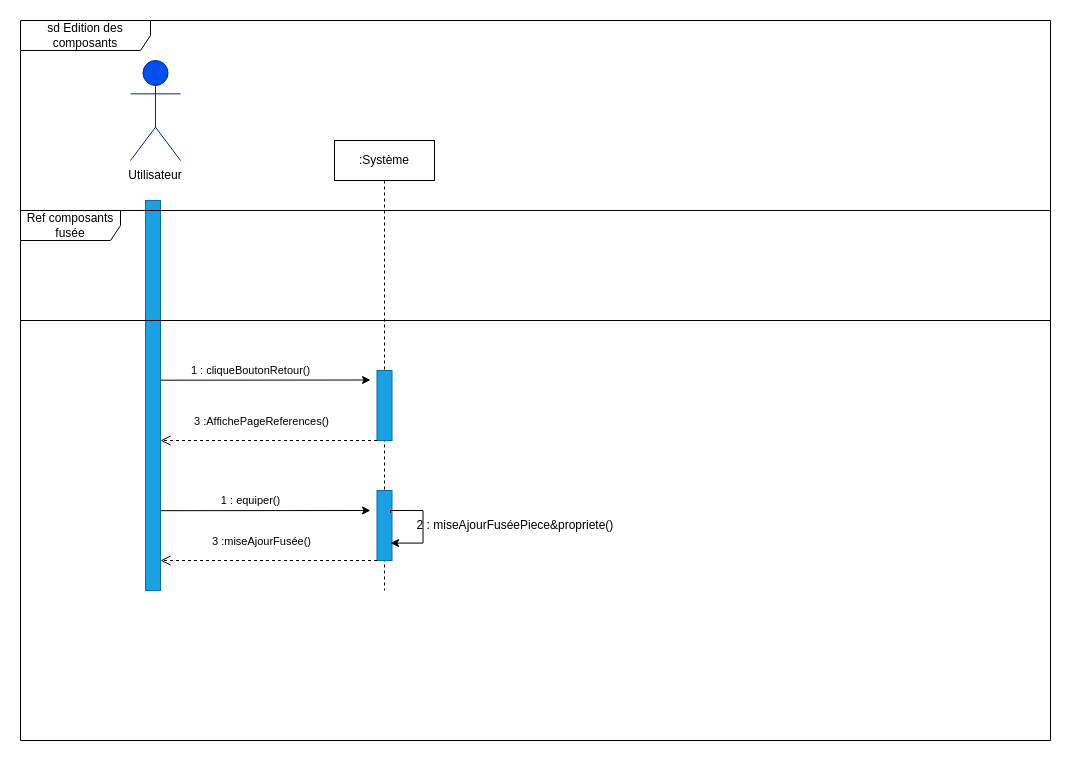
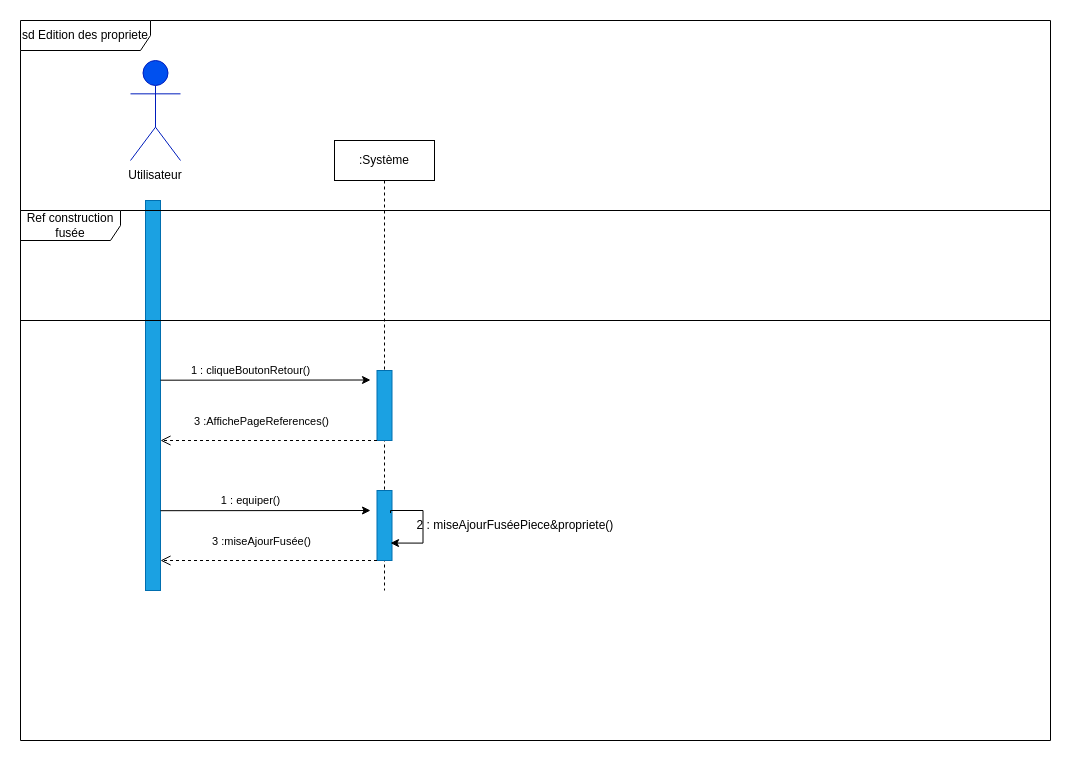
  <mxCell id="0" />
  <mxCell id="1" parent="0" />
- <mxCell id="2" value="sd Edition des composants" style="shape=umlFrame;whiteSpace=wrap;html=1;width=130;height=30;" parent="1" vertex="1"><mxGeometry y="20" width="1030" height="720" as="geometry" x="20" /></mxCell>
+ <mxCell id="2" value="sd Edition des propriete" style="shape=umlFrame;whiteSpace=wrap;html=1;width=130;height=30;" parent="1" vertex="1"><mxGeometry y="20" width="1030" height="720" as="geometry" x="20" /></mxCell>
  <mxCell id="3" value="&lt;b&gt;Utilisateur&lt;/b&gt;" style="shape=umlActor;verticalLabelPosition=bottom;verticalAlign=top;html=1;fillColor=#0050ef;fontColor=#ffffff;strokeColor=#001DBC;" parent="1" vertex="1"><mxGeometry x="130" y="60" width="50" height="100" as="geometry" /></mxCell>
  <mxCell id="4" value="Utilisateur" style="text;html=1;strokeColor=none;fillColor=none;align=center;verticalAlign=middle;whiteSpace=wrap;rounded=0;" parent="1" vertex="1"><mxGeometry x="125" y="160" width="60" height="30" as="geometry" /></mxCell>
  <mxCell id="5" value=":Système" style="shape=umlLifeline;perimeter=lifelinePerimeter;whiteSpace=wrap;html=1;container=1;collapsible=0;recursiveResize=0;outlineConnect=0;" parent="1" vertex="1"><mxGeometry x="334" y="140" width="100" height="450" as="geometry" /></mxCell>
  <mxCell id="6" value="" style="rounded=0;whiteSpace=wrap;html=1;fillColor=#1ba1e2;fontColor=#ffffff;strokeColor=#006EAF;" parent="5" vertex="1"><mxGeometry x="42.5" y="350" width="15" height="70" as="geometry" /></mxCell>
  <mxCell id="7" value="" style="rounded=0;whiteSpace=wrap;html=1;fillColor=#1ba1e2;fontColor=#ffffff;strokeColor=#006EAF;" vertex="1" parent="5"><mxGeometry x="42.5" y="230" width="15" height="70" as="geometry" /></mxCell>
  <mxCell id="8" value="" style="rounded=0;whiteSpace=wrap;html=1;fillColor=#1ba1e2;fontColor=#ffffff;strokeColor=#006EAF;" parent="1" vertex="1"><mxGeometry x="145" y="200" width="15" height="390" as="geometry" /></mxCell>
  <mxCell id="9" value="2 : miseAjourFuséePiece&amp;amp;propriete()" style="text;html=1;strokeColor=none;fillColor=none;align=center;verticalAlign=middle;whiteSpace=wrap;rounded=0;" parent="1" vertex="1"><mxGeometry x="410" y="510" width="210" height="30" as="geometry" /></mxCell>
- <mxCell id="10" value="Ref composants fusée" style="shape=umlFrame;whiteSpace=wrap;html=1;width=100;height=30;fillStyle=auto;sketch=0;shadow=0;" vertex="1" parent="1"><mxGeometry y="210" width="1030" height="110" as="geometry" x="20" /></mxCell>
+ <mxCell id="10" value="Ref construction fusée" style="shape=umlFrame;whiteSpace=wrap;html=1;width=100;height=30;fillStyle=auto;sketch=0;shadow=0;" vertex="1" parent="1"><mxGeometry y="210" width="1030" height="110" as="geometry" x="20" /></mxCell>
  <mxCell id="11" value="1 : equiper()" style="endArrow=classic;html=1;rounded=0;exitX=1;exitY=0.66;exitDx=0;exitDy=0;exitPerimeter=0;" edge="1" parent="1"><mxGeometry x="-0.143" y="10" width="50" height="50" relative="1" as="geometry"><mxPoint x="160" y="510.2" as="sourcePoint" /><mxPoint x="370" y="510" as="targetPoint" /><mxPoint as="offset" /></mxGeometry></mxCell>
  <mxCell id="12" style="edgeStyle=orthogonalEdgeStyle;rounded=0;orthogonalLoop=1;jettySize=auto;html=1;exitX=1;exitY=0.25;exitDx=0;exitDy=0;entryX=1;entryY=0.75;entryDx=0;entryDy=0;" edge="1" parent="1"><mxGeometry relative="1" as="geometry"><Array as="points"><mxPoint x="390.5" y="510.04" /><mxPoint x="422.5" y="510.04" /><mxPoint x="422.5" y="543.04" /></Array><mxPoint x="390.03" y="512.56" as="sourcePoint" /><mxPoint x="390.03" y="542.56" as="targetPoint" /></mxGeometry></mxCell>
  <mxCell id="13" value="1 : cliqueBoutonRetour()" style="endArrow=classic;html=1;rounded=0;exitX=1;exitY=0.66;exitDx=0;exitDy=0;exitPerimeter=0;" edge="1" parent="1"><mxGeometry x="-0.143" y="10" width="50" height="50" relative="1" as="geometry"><mxPoint x="160" y="379.7" as="sourcePoint" /><mxPoint x="370" y="379.5" as="targetPoint" /><mxPoint as="offset" /></mxGeometry></mxCell>
  <mxCell id="14" value="3 :AffichePageReferences() " style="html=1;verticalAlign=bottom;endArrow=open;dashed=1;endSize=8;rounded=0;exitX=0;exitY=1;exitDx=0;exitDy=0;" edge="1" parent="1"><mxGeometry x="0.076" y="-10" relative="1" as="geometry"><mxPoint x="376.5" y="440" as="sourcePoint" /><mxPoint x="160" y="440" as="targetPoint" /><mxPoint as="offset" /><Array as="points"><mxPoint x="360" y="440" /><mxPoint x="300" y="440" /><mxPoint x="280" y="440" /></Array></mxGeometry></mxCell>
  <mxCell id="15" value="3 :miseAjourFusée() " style="html=1;verticalAlign=bottom;endArrow=open;dashed=1;endSize=8;rounded=0;exitX=0;exitY=1;exitDx=0;exitDy=0;" edge="1" parent="1"><mxGeometry x="0.076" y="-10" relative="1" as="geometry"><mxPoint x="376.5" y="560" as="sourcePoint" /><mxPoint x="160" y="560" as="targetPoint" /><mxPoint as="offset" /><Array as="points"><mxPoint x="360" y="560" /><mxPoint x="300" y="560" /><mxPoint x="280" y="560" /></Array></mxGeometry></mxCell>
